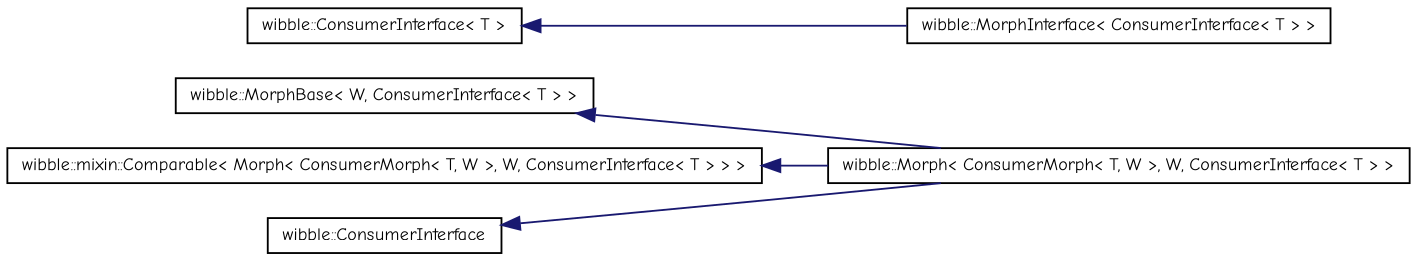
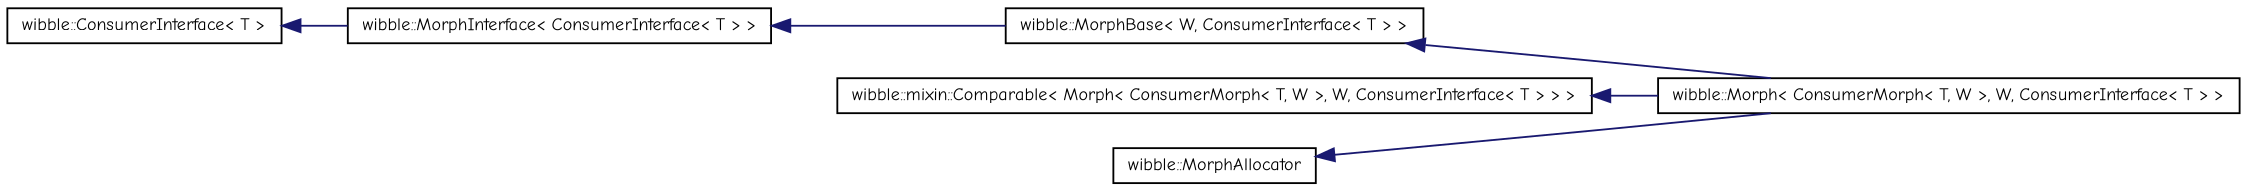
  digraph {
    fontname="Comic Neue"
    rankdir=LR
    node [color=black fillcolor=white fontname="Comic Neue" fontsize=10 shape=record style=filled]
    edge [color=midnightblue dir=back fontname="Comic Neue" fontsize=10 labelfontname=Helvetica labelfontsize=10 style=solid]
    n1 [height=0.2 label="wibble::Morph\< ConsumerMorph\< T, W \>, W, ConsumerInterface\< T \> \>" width=0.4]
    n2 [height=0.2 label="wibble::MorphBase\< W, ConsumerInterface\< T \> \>" width=0.4]
    n3 [height=0.2 label="wibble::MorphInterface\< ConsumerInterface\< T \> \>" width=0.4]
    n4 [height=0.2 label="wibble::ConsumerInterface\< T \>" width=0.4]
    n5 [height=0.2 label="wibble::mixin::Comparable\< Morph\< ConsumerMorph\< T, W \>, W, ConsumerInterface\< T \> \> \>" width=0.4]
-   n6 [height=0.2 label="wibble::ConsumerInterface" width=0.4]
+   n6 [height=0.2 label="wibble::MorphAllocator" width=0.4]
    n2 -> n1
+   n3 -> n2
    n4 -> n3
    n5 -> n1
    n6 -> n1
  }
